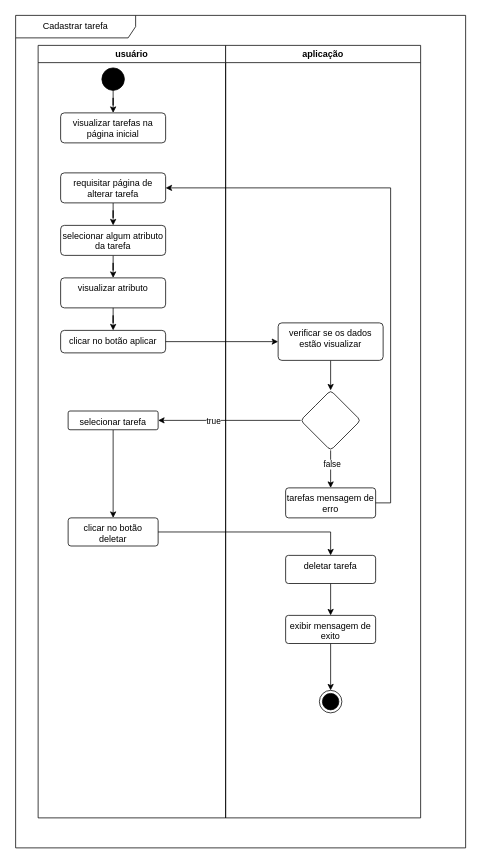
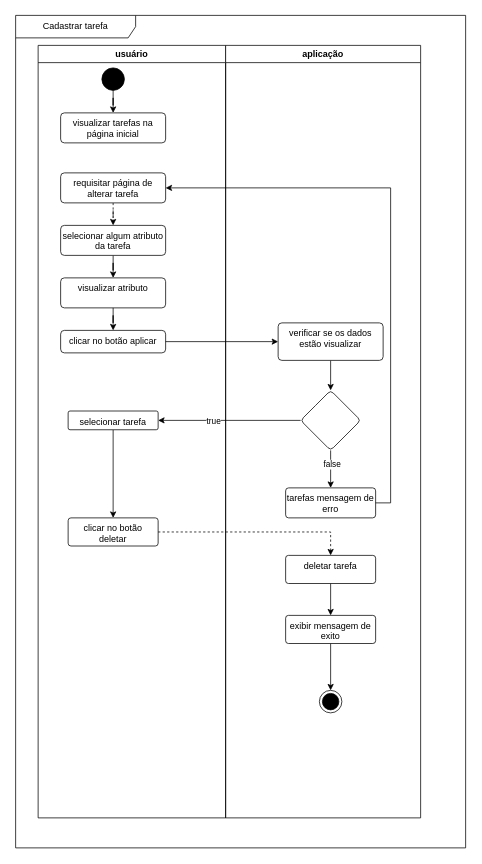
  <mxCell id="0" />
  <mxCell id="1" parent="0" />
  <mxCell id="2" value="Cadastrar tarefa" style="shape=umlFrame;whiteSpace=wrap;html=1;pointerEvents=0;recursiveResize=0;container=1;collapsible=0;width=160;" vertex="1" parent="1"><mxGeometry x="20" y="20" width="600" height="1110" as="geometry" /></mxCell>
  <mxCell id="3" value="usuário" style="swimlane;whiteSpace=wrap;html=1;" vertex="1" parent="2"><mxGeometry x="30" y="40" width="250" height="1030" as="geometry" /></mxCell>
  <mxCell id="4" style="edgeStyle=orthogonalEdgeStyle;rounded=0;orthogonalLoop=1;jettySize=auto;html=1;" edge="1" parent="3" source="5" target="6"><mxGeometry relative="1" as="geometry" /></mxCell>
  <mxCell id="5" value="" style="ellipse;fillColor=strokeColor;html=1;" vertex="1" parent="3"><mxGeometry x="85" y="30" width="30" height="30" as="geometry" /></mxCell>
  <mxCell id="6" value="visualizar tarefas na página inicial" style="html=1;align=center;verticalAlign=top;rounded=1;absoluteArcSize=1;arcSize=10;dashed=0;whiteSpace=wrap;" vertex="1" parent="3"><mxGeometry x="30" y="90" width="140" height="40" as="geometry" /></mxCell>
- <mxCell id="7" value="" style="edgeStyle=orthogonalEdgeStyle;rounded=0;orthogonalLoop=1;jettySize=auto;html=1;" edge="1" parent="3" source="8" target="15"><mxGeometry relative="1" as="geometry" /></mxCell>
+ <mxCell id="7" value="" style="edgeStyle=orthogonalEdgeStyle;rounded=0;orthogonalLoop=1;jettySize=auto;html=1;dashed=1;" edge="1" parent="3" source="8" target="15"><mxGeometry relative="1" as="geometry" /></mxCell>
  <mxCell id="8" value="requisitar página de alterar tarefa" style="html=1;align=center;verticalAlign=top;rounded=1;absoluteArcSize=1;arcSize=10;dashed=0;whiteSpace=wrap;" vertex="1" parent="3"><mxGeometry x="30" y="170" width="140" height="40" as="geometry" /></mxCell>
  <mxCell id="9" value="visualizar atributo" style="html=1;align=center;verticalAlign=top;rounded=1;absoluteArcSize=1;arcSize=10;dashed=0;whiteSpace=wrap;" vertex="1" parent="3"><mxGeometry x="30" y="310" width="140" height="40" as="geometry" /></mxCell>
  <mxCell id="10" value="clicar no botão aplicar" style="html=1;align=center;verticalAlign=top;rounded=1;absoluteArcSize=1;arcSize=10;dashed=0;whiteSpace=wrap;" vertex="1" parent="3"><mxGeometry x="30" y="380" width="140" height="30" as="geometry" /></mxCell>
  <mxCell id="11" value="" style="edgeStyle=orthogonalEdgeStyle;rounded=0;orthogonalLoop=1;jettySize=auto;html=1;" edge="1" parent="3" source="9" target="10"><mxGeometry relative="1" as="geometry" /></mxCell>
  <mxCell id="12" value="" style="edgeStyle=orthogonalEdgeStyle;rounded=0;orthogonalLoop=1;jettySize=auto;html=1;" edge="1" parent="3" source="13" target="16"><mxGeometry relative="1" as="geometry" /></mxCell>
  <mxCell id="13" value="selecionar tarefa" style="whiteSpace=wrap;html=1;verticalAlign=top;rounded=1;arcSize=10;dashed=0;" vertex="1" parent="3"><mxGeometry x="40" y="487.5" width="120" height="25" as="geometry" /></mxCell>
  <mxCell id="14" style="edgeStyle=orthogonalEdgeStyle;rounded=0;orthogonalLoop=1;jettySize=auto;html=1;entryX=0.5;entryY=0;entryDx=0;entryDy=0;" edge="1" parent="3" source="15" target="9"><mxGeometry relative="1" as="geometry" /></mxCell>
  <mxCell id="15" value="selecionar algum atributo da tarefa" style="html=1;align=center;verticalAlign=top;rounded=1;absoluteArcSize=1;arcSize=10;dashed=0;whiteSpace=wrap;" vertex="1" parent="3"><mxGeometry x="30" y="240" width="140" height="40" as="geometry" /></mxCell>
  <mxCell id="16" value="clicar no botão deletar" style="whiteSpace=wrap;html=1;verticalAlign=top;rounded=1;arcSize=10;dashed=0;" vertex="1" parent="3"><mxGeometry x="40" y="630" width="120" height="37.5" as="geometry" /></mxCell>
  <mxCell id="17" value="aplicação" style="swimlane;whiteSpace=wrap;html=1;" vertex="1" parent="2"><mxGeometry x="280" y="40" width="260" height="1030" as="geometry" /></mxCell>
  <mxCell id="18" value="" style="edgeStyle=orthogonalEdgeStyle;rounded=0;orthogonalLoop=1;jettySize=auto;html=1;" edge="1" parent="17" source="19" target="22"><mxGeometry relative="1" as="geometry" /></mxCell>
  <mxCell id="19" value="verificar se os dados estão visualizar" style="html=1;align=center;verticalAlign=top;rounded=1;absoluteArcSize=1;arcSize=10;dashed=0;whiteSpace=wrap;" vertex="1" parent="17"><mxGeometry x="70" y="370" width="140" height="50" as="geometry" /></mxCell>
  <mxCell id="20" value="" style="edgeStyle=orthogonalEdgeStyle;rounded=0;orthogonalLoop=1;jettySize=auto;html=1;" edge="1" parent="17" source="22" target="23"><mxGeometry relative="1" as="geometry" /></mxCell>
  <mxCell id="21" value="false" style="edgeLabel;html=1;align=center;verticalAlign=middle;resizable=0;points=[];" vertex="1" connectable="0" parent="20"><mxGeometry x="-0.3" y="1" relative="1" as="geometry"><mxPoint as="offset" /></mxGeometry></mxCell>
  <mxCell id="22" value="" style="rhombus;whiteSpace=wrap;html=1;verticalAlign=top;rounded=1;arcSize=10;dashed=0;" vertex="1" parent="17"><mxGeometry x="100" y="460" width="80" height="80" as="geometry" /></mxCell>
  <mxCell id="23" value="tarefas mensagem de erro" style="whiteSpace=wrap;html=1;verticalAlign=top;rounded=1;arcSize=10;dashed=0;" vertex="1" parent="17"><mxGeometry x="80" y="590" width="120" height="40" as="geometry" /></mxCell>
  <mxCell id="24" value="" style="edgeStyle=orthogonalEdgeStyle;rounded=0;orthogonalLoop=1;jettySize=auto;html=1;" edge="1" parent="17" source="25" target="27"><mxGeometry relative="1" as="geometry" /></mxCell>
  <mxCell id="25" value="deletar tarefa" style="whiteSpace=wrap;html=1;verticalAlign=top;rounded=1;arcSize=10;dashed=0;" vertex="1" parent="17"><mxGeometry x="80" y="680" width="120" height="37.5" as="geometry" /></mxCell>
  <mxCell id="26" value="" style="edgeStyle=orthogonalEdgeStyle;rounded=0;orthogonalLoop=1;jettySize=auto;html=1;" edge="1" parent="17" source="27" target="28"><mxGeometry relative="1" as="geometry" /></mxCell>
  <mxCell id="27" value="exibir mensagem de exito" style="whiteSpace=wrap;html=1;verticalAlign=top;rounded=1;arcSize=10;dashed=0;" vertex="1" parent="17"><mxGeometry x="80" y="760" width="120" height="37.5" as="geometry" /></mxCell>
  <mxCell id="28" value="" style="ellipse;html=1;shape=endState;fillColor=strokeColor;" vertex="1" parent="17"><mxGeometry x="125" y="860" width="30" height="30" as="geometry" /></mxCell>
  <mxCell id="29" value="" style="edgeStyle=orthogonalEdgeStyle;rounded=0;orthogonalLoop=1;jettySize=auto;html=1;" edge="1" parent="2" source="10" target="19"><mxGeometry relative="1" as="geometry" /></mxCell>
  <mxCell id="30" value="" style="edgeStyle=orthogonalEdgeStyle;rounded=0;orthogonalLoop=1;jettySize=auto;html=1;" edge="1" parent="2" source="22" target="13"><mxGeometry relative="1" as="geometry" /></mxCell>
  <mxCell id="31" value="true" style="edgeLabel;html=1;align=center;verticalAlign=middle;resizable=0;points=[];" vertex="1" connectable="0" parent="30"><mxGeometry x="0.231" relative="1" as="geometry"><mxPoint as="offset" /></mxGeometry></mxCell>
  <mxCell id="32" style="edgeStyle=orthogonalEdgeStyle;rounded=0;orthogonalLoop=1;jettySize=auto;html=1;entryX=1;entryY=0.5;entryDx=0;entryDy=0;exitX=1;exitY=0.5;exitDx=0;exitDy=0;" edge="1" parent="2" source="23" target="8"><mxGeometry relative="1" as="geometry" /></mxCell>
- <mxCell id="33" value="" style="edgeStyle=orthogonalEdgeStyle;rounded=0;orthogonalLoop=1;jettySize=auto;html=1;" edge="1" parent="2" source="16" target="25"><mxGeometry relative="1" as="geometry" /></mxCell>
+ <mxCell id="33" value="" style="edgeStyle=orthogonalEdgeStyle;rounded=0;orthogonalLoop=1;jettySize=auto;html=1;dashed=1;" edge="1" parent="2" source="16" target="25"><mxGeometry relative="1" as="geometry" /></mxCell>
